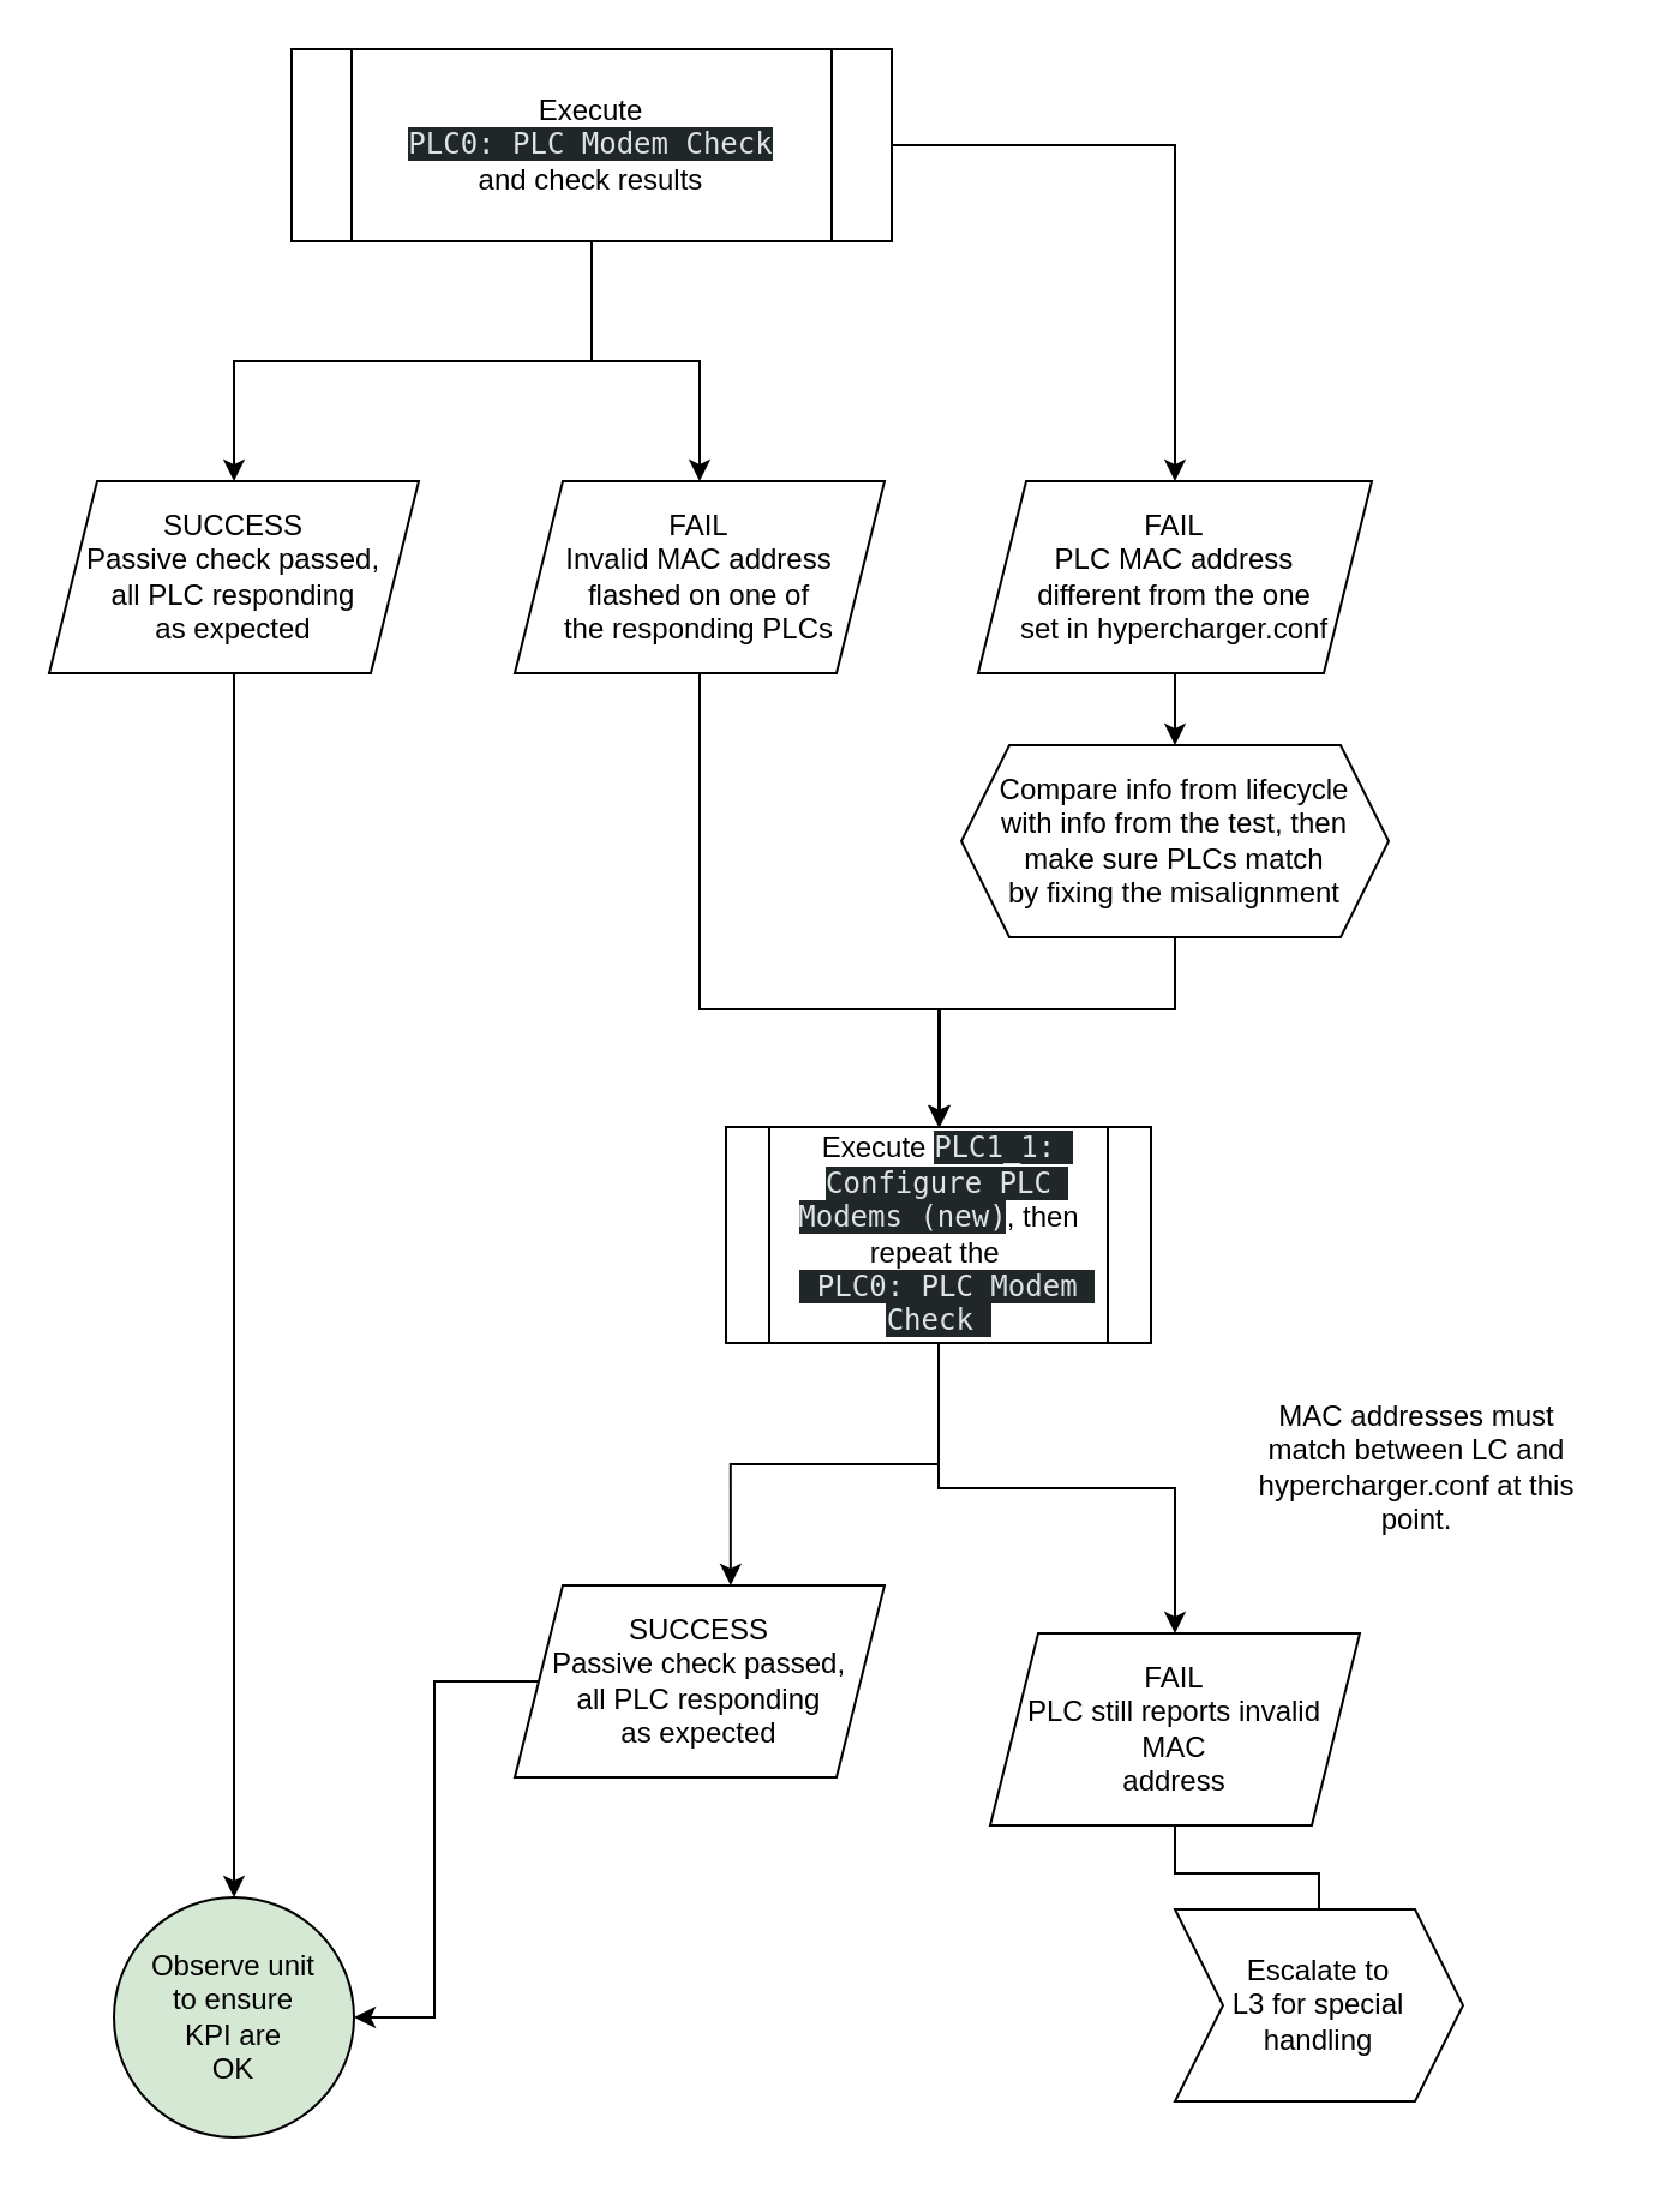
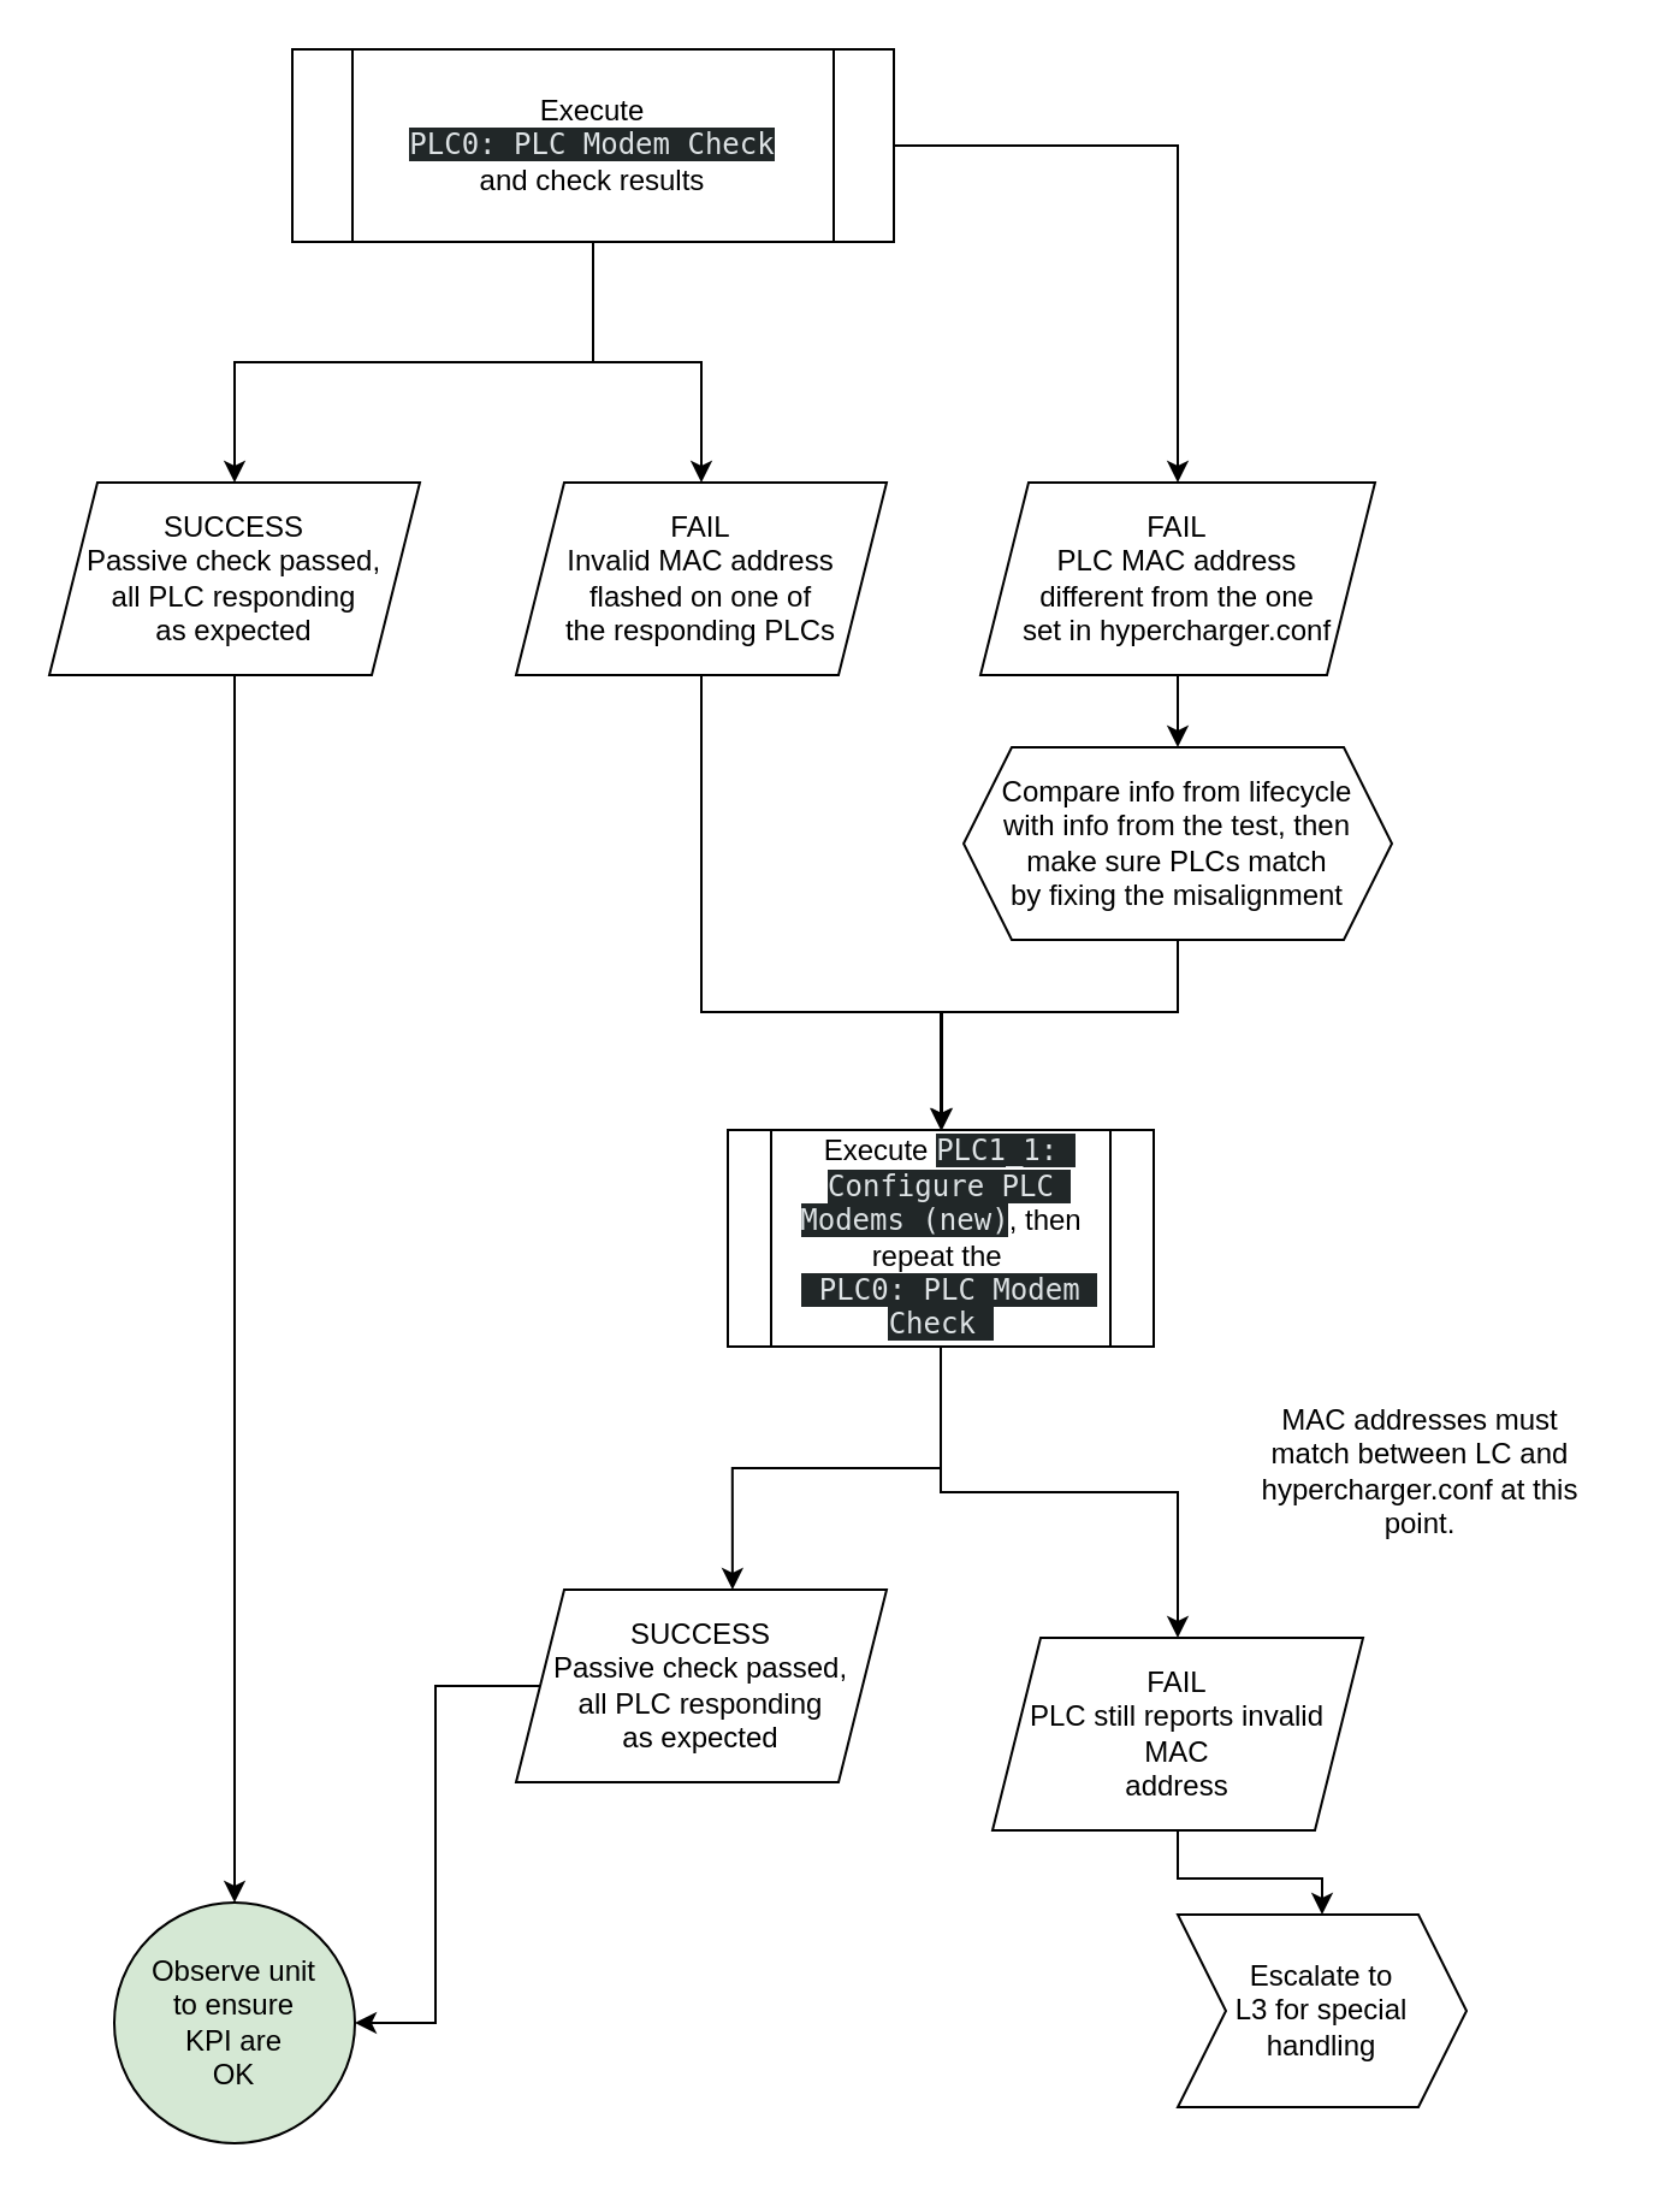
  <mxCell id="0" />
  <mxCell id="1" parent="0" />
  <mxCell id="2" style="edgeStyle=orthogonalEdgeStyle;rounded=0;orthogonalLoop=1;jettySize=auto;html=1;entryX=0.5;entryY=0;entryDx=0;entryDy=0;" parent="1" source="5" target="7" edge="1"><mxGeometry relative="1" as="geometry" /></mxCell>
  <mxCell id="3" style="edgeStyle=orthogonalEdgeStyle;rounded=0;orthogonalLoop=1;jettySize=auto;html=1;" parent="1" source="5" target="9" edge="1"><mxGeometry relative="1" as="geometry" /></mxCell>
  <mxCell id="4" style="edgeStyle=orthogonalEdgeStyle;rounded=0;orthogonalLoop=1;jettySize=auto;html=1;entryX=0.5;entryY=0;entryDx=0;entryDy=0;" parent="1" source="5" target="11" edge="1"><mxGeometry relative="1" as="geometry" /></mxCell>
  <mxCell id="5" value="Execute&lt;div&gt;&amp;nbsp;&lt;span style=&quot;white-space-collapse: preserve; color: rgb(222, 227, 229); font-family: monospace; text-align: left; background-color: rgb(33, 39, 40);&quot;&gt;PLC0: PLC Modem Check&lt;/span&gt;&amp;nbsp;&lt;/div&gt;&lt;div&gt;and check results&lt;/div&gt;" style="shape=process;whiteSpace=wrap;html=1;backgroundOutline=1;" parent="1" vertex="1"><mxGeometry x="121" y="20" width="250" height="80" as="geometry" /></mxCell>
  <mxCell id="6" style="edgeStyle=orthogonalEdgeStyle;rounded=0;orthogonalLoop=1;jettySize=auto;html=1;entryX=0.5;entryY=0;entryDx=0;entryDy=0;" edge="1" parent="1" source="7" target="23"><mxGeometry relative="1" as="geometry" /></mxCell>
  <mxCell id="7" value="SUCCESS&lt;div&gt;Passive check passed,&lt;/div&gt;&lt;div&gt;&lt;span style=&quot;background-color: transparent; color: light-dark(rgb(0, 0, 0), rgb(255, 255, 255));&quot;&gt;all PLC&amp;nbsp;&lt;/span&gt;&lt;span style=&quot;background-color: transparent; color: light-dark(rgb(0, 0, 0), rgb(255, 255, 255));&quot;&gt;responding&lt;/span&gt;&lt;/div&gt;&lt;div&gt;&lt;span style=&quot;background-color: transparent; color: light-dark(rgb(0, 0, 0), rgb(255, 255, 255));&quot;&gt;as expected&lt;/span&gt;&lt;/div&gt;" style="shape=parallelogram;perimeter=parallelogramPerimeter;whiteSpace=wrap;html=1;fixedSize=1;" parent="1" vertex="1"><mxGeometry x="20" y="200" width="154" height="80" as="geometry" /></mxCell>
  <mxCell id="8" style="edgeStyle=orthogonalEdgeStyle;rounded=0;orthogonalLoop=1;jettySize=auto;html=1;entryX=0.5;entryY=0;entryDx=0;entryDy=0;" parent="1" source="9" target="15" edge="1"><mxGeometry relative="1" as="geometry"><Array as="points"><mxPoint x="291" y="420" /><mxPoint x="391" y="420" /></Array></mxGeometry></mxCell>
  <mxCell id="9" value="FAIL&lt;div&gt;Invalid MAC address flashed on one of&lt;/div&gt;&lt;div&gt;the responding PLCs&lt;/div&gt;" style="shape=parallelogram;perimeter=parallelogramPerimeter;whiteSpace=wrap;html=1;fixedSize=1;" parent="1" vertex="1"><mxGeometry x="214" y="200" width="154" height="80" as="geometry" /></mxCell>
  <mxCell id="10" style="edgeStyle=orthogonalEdgeStyle;rounded=0;orthogonalLoop=1;jettySize=auto;html=1;entryX=0.5;entryY=0;entryDx=0;entryDy=0;" parent="1" source="11" target="13" edge="1"><mxGeometry relative="1" as="geometry" /></mxCell>
  <mxCell id="11" value="FAIL&lt;br&gt;PLC MAC address&lt;div&gt;different&amp;nbsp;&lt;span style=&quot;background-color: transparent; color: light-dark(rgb(0, 0, 0), rgb(255, 255, 255));&quot;&gt;from the one&lt;/span&gt;&lt;/div&gt;&lt;div&gt;&lt;span style=&quot;background-color: transparent; color: light-dark(rgb(0, 0, 0), rgb(255, 255, 255));&quot;&gt;set in&amp;nbsp;&lt;/span&gt;&lt;span style=&quot;background-color: transparent; color: light-dark(rgb(0, 0, 0), rgb(255, 255, 255));&quot;&gt;hypercharger.conf&lt;/span&gt;&lt;/div&gt;" style="shape=parallelogram;perimeter=parallelogramPerimeter;whiteSpace=wrap;html=1;fixedSize=1;" parent="1" vertex="1"><mxGeometry x="407" y="200" width="164" height="80" as="geometry" /></mxCell>
  <mxCell id="12" style="edgeStyle=orthogonalEdgeStyle;rounded=0;orthogonalLoop=1;jettySize=auto;html=1;exitX=0.5;exitY=1;exitDx=0;exitDy=0;" parent="1" source="13" target="15" edge="1"><mxGeometry relative="1" as="geometry"><Array as="points"><mxPoint x="489" y="420" /><mxPoint x="391" y="420" /></Array></mxGeometry></mxCell>
  <mxCell id="13" value="Compare info from lifecycle&lt;div&gt;with info from the test, then&lt;/div&gt;&lt;div&gt;make sure PLCs match&lt;/div&gt;&lt;div&gt;by fixing the misalignment&lt;/div&gt;" style="shape=hexagon;perimeter=hexagonPerimeter2;whiteSpace=wrap;html=1;fixedSize=1;" parent="1" vertex="1"><mxGeometry x="400" y="310" width="178" height="80" as="geometry" /></mxCell>
  <mxCell id="14" style="edgeStyle=orthogonalEdgeStyle;rounded=0;orthogonalLoop=1;jettySize=auto;html=1;" parent="1" source="15" target="19" edge="1"><mxGeometry relative="1" as="geometry" /></mxCell>
  <mxCell id="15" value="Execute&amp;nbsp;&lt;span style=&quot;color: rgb(222, 227, 229); font-family: monospace; text-align: left; white-space-collapse: preserve; background-color: rgb(33, 39, 40);&quot;&gt;PLC1_1: Configure PLC Modems (new)&lt;/span&gt;, then repeat the&amp;nbsp;&lt;br&gt;&lt;span style=&quot;color: rgb(222, 227, 229); font-family: monospace; text-align: left; white-space-collapse: preserve; background-color: rgb(33, 39, 40);&quot;&gt; PLC0: PLC Modem Check &lt;/span&gt;" style="shape=process;whiteSpace=wrap;html=1;backgroundOutline=1;" parent="1" vertex="1"><mxGeometry x="302" y="469" width="177" height="90" as="geometry" /></mxCell>
  <mxCell id="16" style="edgeStyle=orthogonalEdgeStyle;rounded=0;orthogonalLoop=1;jettySize=auto;html=1;entryX=1;entryY=0.5;entryDx=0;entryDy=0;" edge="1" parent="1" source="17" target="23"><mxGeometry relative="1" as="geometry" /></mxCell>
  <mxCell id="17" value="SUCCESS&lt;div&gt;Passive check passed,&lt;/div&gt;&lt;div&gt;&lt;span style=&quot;background-color: transparent; color: light-dark(rgb(0, 0, 0), rgb(255, 255, 255));&quot;&gt;all PLC&amp;nbsp;&lt;/span&gt;&lt;span style=&quot;background-color: transparent; color: light-dark(rgb(0, 0, 0), rgb(255, 255, 255));&quot;&gt;responding&lt;/span&gt;&lt;/div&gt;&lt;div&gt;&lt;span style=&quot;background-color: transparent; color: light-dark(rgb(0, 0, 0), rgb(255, 255, 255));&quot;&gt;as expected&lt;/span&gt;&lt;/div&gt;" style="shape=parallelogram;perimeter=parallelogramPerimeter;whiteSpace=wrap;html=1;fixedSize=1;" parent="1" vertex="1"><mxGeometry x="214" y="660" width="154" height="80" as="geometry" /></mxCell>
- <mxCell id="18" style="edgeStyle=orthogonalEdgeStyle;rounded=0;orthogonalLoop=1;jettySize=auto;html=1;endArrow=none;" parent="1" source="19" target="22" edge="1"><mxGeometry relative="1" as="geometry" /></mxCell>
+ <mxCell id="18" style="edgeStyle=orthogonalEdgeStyle;rounded=0;orthogonalLoop=1;jettySize=auto;html=1;" parent="1" source="19" target="22" edge="1"><mxGeometry relative="1" as="geometry" /></mxCell>
  <mxCell id="19" value="FAIL&lt;div&gt;PLC still reports&amp;nbsp;&lt;span style=&quot;background-color: transparent; color: light-dark(rgb(0, 0, 0), rgb(255, 255, 255));&quot;&gt;invalid MAC&lt;/span&gt;&lt;/div&gt;&lt;div&gt;address&lt;/div&gt;" style="shape=parallelogram;perimeter=parallelogramPerimeter;whiteSpace=wrap;html=1;fixedSize=1;" parent="1" vertex="1"><mxGeometry x="412" y="680" width="154" height="80" as="geometry" /></mxCell>
  <mxCell id="20" style="edgeStyle=orthogonalEdgeStyle;rounded=0;orthogonalLoop=1;jettySize=auto;html=1;entryX=0.584;entryY=0;entryDx=0;entryDy=0;entryPerimeter=0;" parent="1" source="15" target="17" edge="1"><mxGeometry relative="1" as="geometry" /></mxCell>
  <mxCell id="21" value="MAC addresses must&lt;div&gt;match between LC and hypercharger.conf at this point.&lt;/div&gt;" style="text;html=1;align=center;verticalAlign=middle;whiteSpace=wrap;rounded=0;" parent="1" vertex="1"><mxGeometry x="510" y="581" width="160" height="60" as="geometry" /></mxCell>
  <mxCell id="22" value="Escalate to&lt;div&gt;L3 for special&lt;/div&gt;&lt;div&gt;handling&lt;/div&gt;" style="shape=step;perimeter=stepPerimeter;whiteSpace=wrap;html=1;fixedSize=1;" parent="1" vertex="1"><mxGeometry x="489" y="795" width="120" height="80" as="geometry" /></mxCell>
  <mxCell id="23" value="Observe unit&lt;div&gt;to ensure&lt;/div&gt;&lt;div&gt;KPI are&lt;/div&gt;&lt;div&gt;OK&lt;/div&gt;" style="ellipse;whiteSpace=wrap;html=1;aspect=fixed;fillColor=#d5e8d4;" vertex="1" parent="1"><mxGeometry x="47" y="790" width="100" height="100" as="geometry" /></mxCell>
